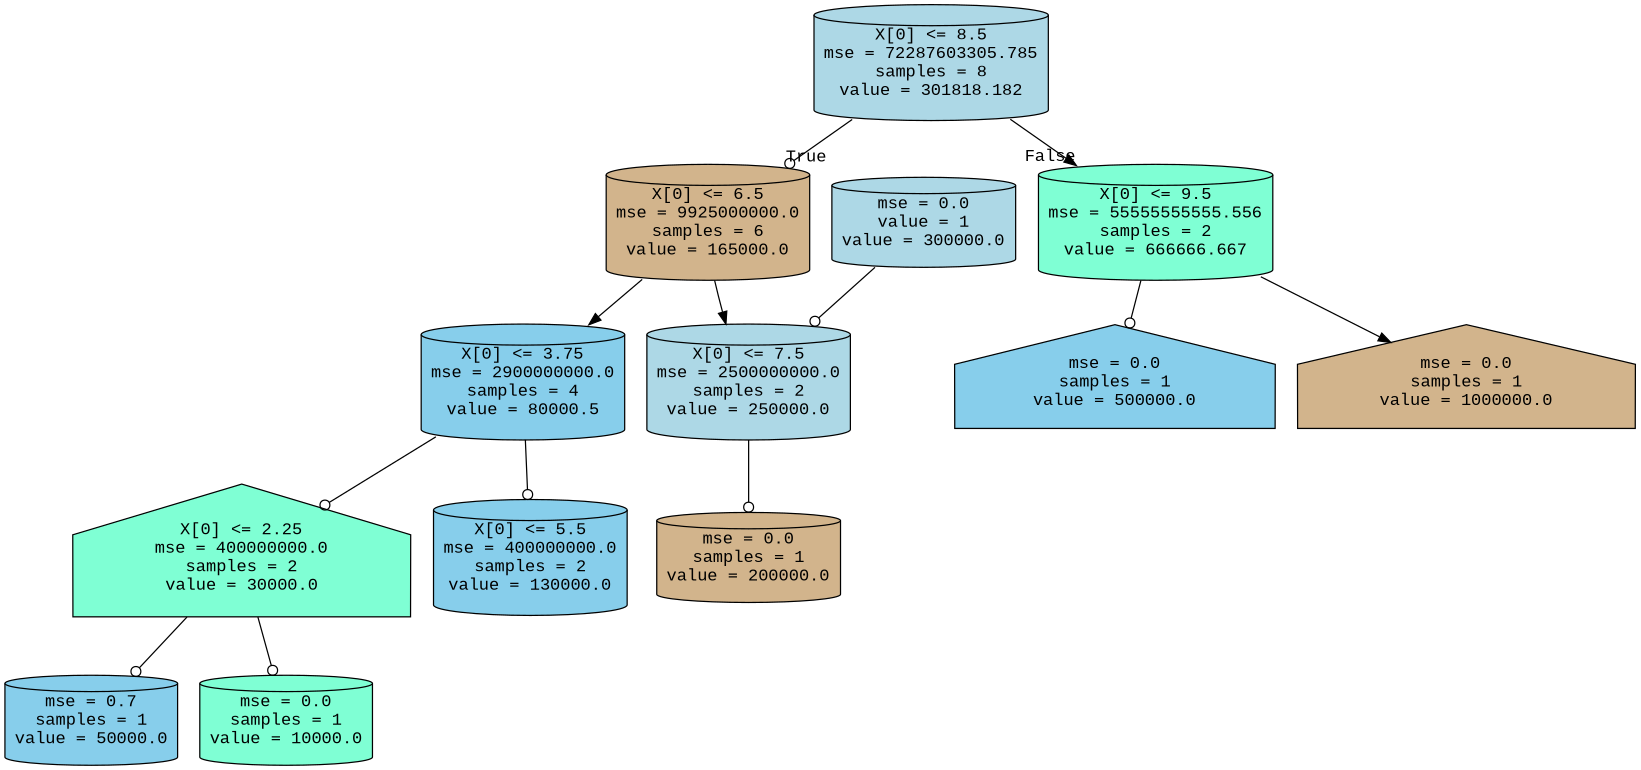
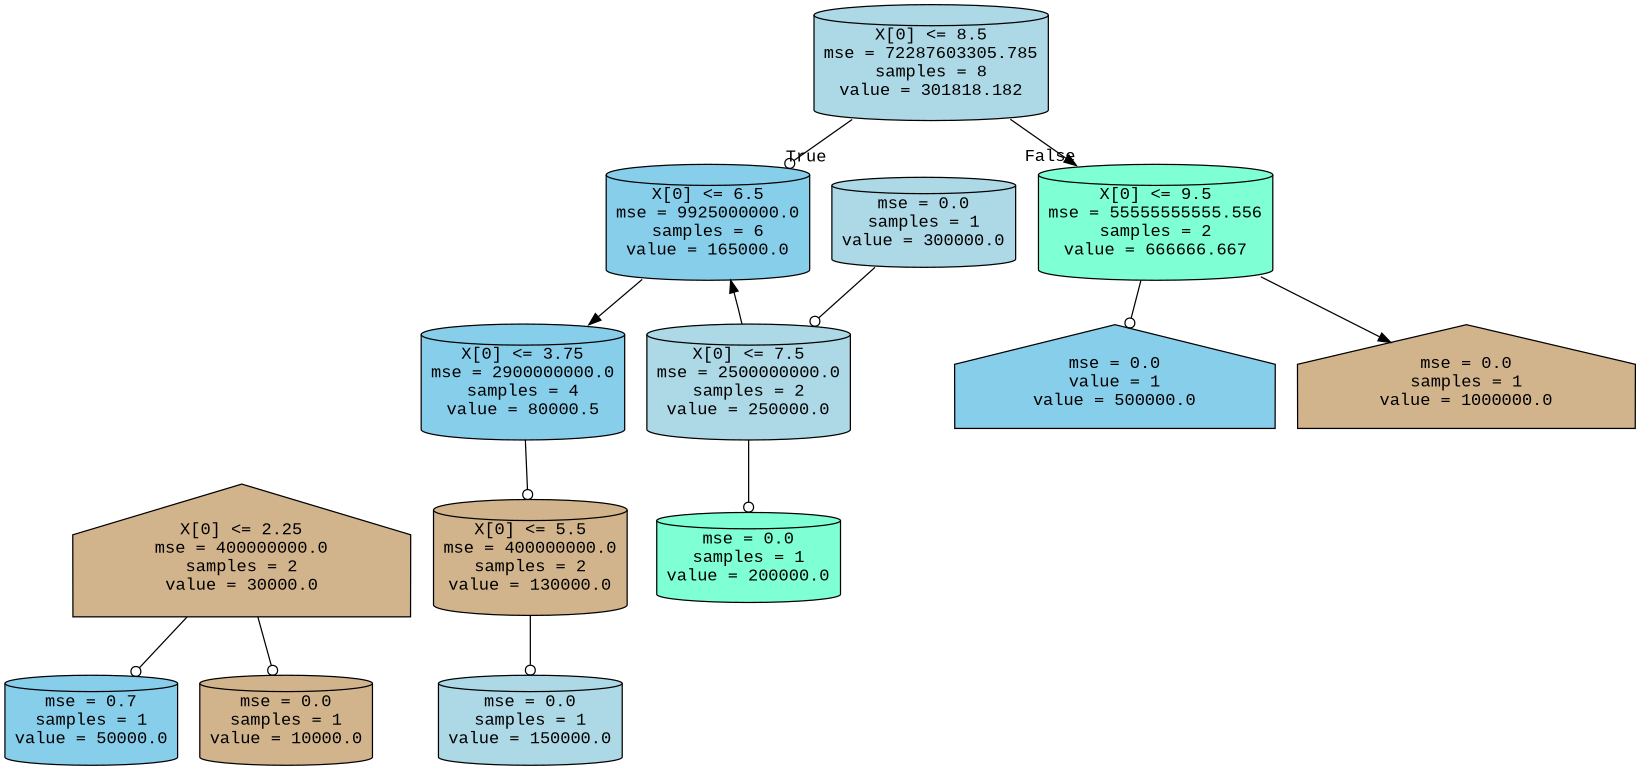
  digraph {
    fontname="Liberation Mono"
    node [fillcolor=lightblue fontname="Liberation Mono" shape=cylinder style=filled]
    edge [arrowhead=odot fontname="Liberation Mono"]
    n1 [label="X[0] <= 8.5\nmse = 72287603305.785\nsamples = 8\nvalue = 301818.182"]
-   n2 [fillcolor=tan label="X[0] <= 6.5\nmse = 9925000000.0\nsamples = 6\nvalue = 165000.0"]
+   n2 [fillcolor=skyblue label="X[0] <= 6.5\nmse = 9925000000.0\nsamples = 6\nvalue = 165000.0"]
    n3 [fillcolor=aquamarine label="X[0] <= 9.5\nmse = 55555555555.556\nsamples = 2\nvalue = 666666.667"]
    n4 [fillcolor=skyblue label="X[0] <= 3.75\nmse = 2900000000.0\nsamples = 4\nvalue = 80000.5"]
    n5 [label="X[0] <= 7.5\nmse = 2500000000.0\nsamples = 2\nvalue = 250000.0"]
-   n6 [fillcolor=skyblue label="mse = 0.0\nsamples = 1\nvalue = 500000.0" shape=house]
+   n6 [fillcolor=skyblue label="mse = 0.0\nvalue = 1\nvalue = 500000.0" shape=house]
    n7 [fillcolor=tan label="mse = 0.0\nsamples = 1\nvalue = 1000000.0" shape=house]
-   n8 [fillcolor=aquamarine label="X[0] <= 2.25\nmse = 400000000.0\nsamples = 2\nvalue = 30000.0" shape=house]
-   n9 [fillcolor=skyblue label="X[0] <= 5.5\nmse = 400000000.0\nsamples = 2\nvalue = 130000.0"]
-   n10 [fillcolor=tan label="mse = 0.0\nsamples = 1\nvalue = 200000.0"]
+   n8 [fillcolor=tan label="X[0] <= 2.25\nmse = 400000000.0\nsamples = 2\nvalue = 30000.0" shape=house]
+   n9 [fillcolor=tan label="X[0] <= 5.5\nmse = 400000000.0\nsamples = 2\nvalue = 130000.0"]
+   n10 [fillcolor=aquamarine label="mse = 0.0\nsamples = 1\nvalue = 200000.0"]
    n11 [fillcolor=skyblue label="mse = 0.7\nsamples = 1\nvalue = 50000.0"]
-   n12 [fillcolor=aquamarine label="mse = 0.0\nsamples = 1\nvalue = 10000.0"]
-   n14 [label="mse = 0.0\nvalue = 1\nvalue = 300000.0"]
+   n12 [fillcolor=tan label="mse = 0.0\nsamples = 1\nvalue = 10000.0"]
+   n13 [label="mse = 0.0\nsamples = 1\nvalue = 150000.0"]
+   n14 [label="mse = 0.0\nsamples = 1\nvalue = 300000.0"]
    n1 -> n2 [headlabel=True labelangle=45 labeldistance=2.5]
    n1 -> n3 [arrowhead=normal headlabel=False labelangle=-45 labeldistance=2.5]
    n2 -> n4 [arrowhead=normal]
-   n2 -> n5 [arrowhead=normal]
+   n5 -> n2 [arrowhead=normal]
    n3 -> n6
    n3 -> n7 [arrowhead=normal]
-   n4 -> n8
    n4 -> n9
    n5 -> n10
    n8 -> n11
    n8 -> n12
+   n9 -> n13
    n14 -> n5
  }
